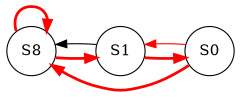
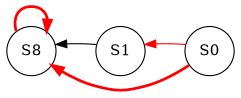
  digraph {
    rankdir=LR
    node [shape=circle]
    edge [color=red penwidth=2.5]
    n1 [label=S8]
    S1
    S0
    n1 -> n1
-   n1 -> S1
    S1 -> n1 [color=black penwidth=""]
-   S1 -> S0
    S0 -> n1
    S0 -> S1 [penwidth=""]
  }
